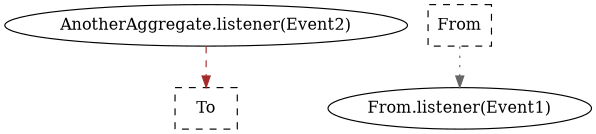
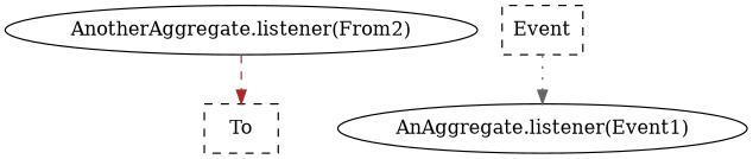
  digraph {
    splines=spline
    node [shape=box]
    To [style=dashed]
-   "AnotherAggregate.listener(Event2)" [shape=ellipse]
-   From [style=dashed]
-   "AnAggregate.listener(Event1)" [shape=ellipse label="From.listener(Event1)"]
+   "AnotherAggregate.listener(Event2)" [shape=ellipse label="AnotherAggregate.listener(From2)"]
+   From [style=dashed label=Event]
+   "AnAggregate.listener(Event1)" [shape=ellipse]
    "AnotherAggregate.listener(Event2)" -> To [color=brown style=dashed]
    From -> "AnAggregate.listener(Event1)" [color=gray40 style=dotted]
  }
